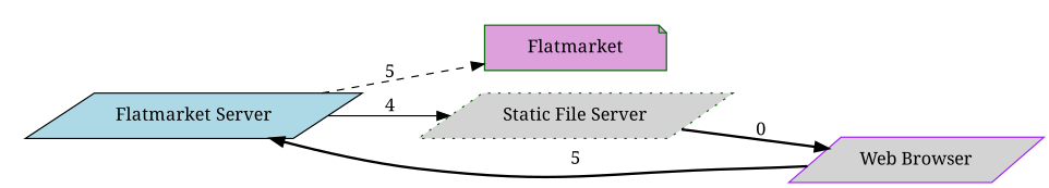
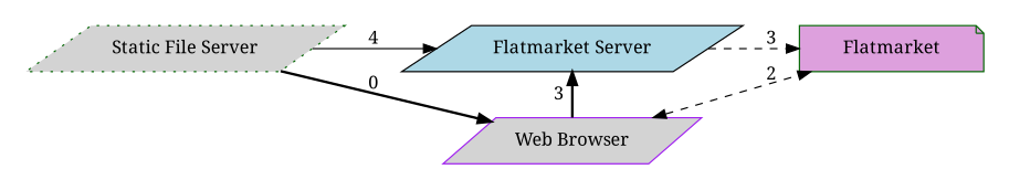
  digraph {
    fontname="Noto Serif"
    rankdir=LR
    node [color=darkgreen fillcolor=lightgrey fontname="Noto Serif" shape=parallelogram style=filled]
    edge [fontname="Noto Serif" style=bold]
    n1 [label="Static File Server" style="dotted,filled"]
    n2 [color=black fillcolor=lightblue label="Flatmarket Server"]
    n3 [fillcolor=plum label=Flatmarket shape=note width=2]
    n4 [color=purple label="Web Browser"]
    subgraph cluster_1 {
      color=white
      n1
      n2
      n3
    }
-   n2 -> n1 [label=4 style=solid]
+   n1 -> n2 [label=4 style=solid]
    n1 -> n4 [label=0]
-   n2 -> n3 [label=5 style=dashed]
-   n4 -> n2 [label=5]
+   n2 -> n3 [label=3 style=dashed]
+   n4 -> n2 [label=3]
+   n4 -> n3 [dir=both label=2 style=dashed]
  }
